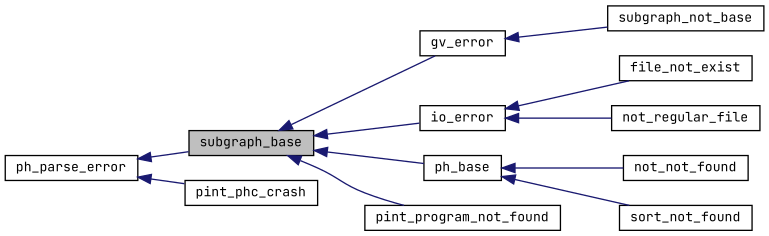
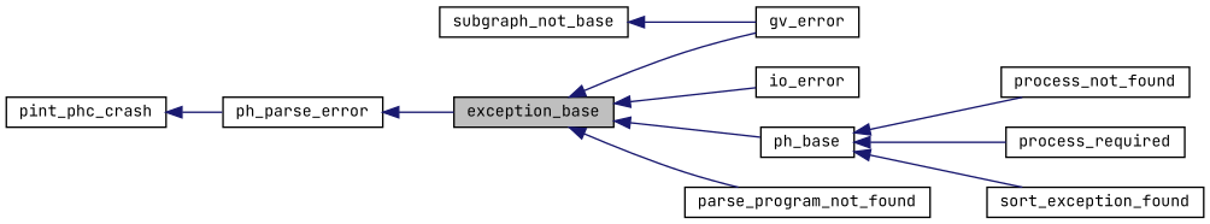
  digraph {
    fontname="JetBrains Mono"
    rankdir=LR
    node [color=black fillcolor=white fontname="JetBrains Mono" fontsize=10 shape=record style=filled]
    edge [color=midnightblue dir=back fontname="JetBrains Mono" fontsize=10 labelfontname=Helvetica labelfontsize=10 style=solid]
-   n1 [fillcolor=grey75 fontcolor=black height=0.2 label=subgraph_base width=0.4]
+   n1 [fillcolor=grey75 fontcolor=black height=0.2 label=exception_base width=0.4]
    n2 [height=0.2 label=gv_error width=0.4]
    n3 [height=0.2 label=io_error width=0.4]
    n4 [height=0.2 label=ph_base width=0.4]
-   n5 [height=0.2 label=pint_program_not_found width=0.4]
+   n5 [height=0.2 label=parse_program_not_found width=0.4]
    n6 [height=0.2 label=subgraph_not_base width=0.4]
-   n7 [height=0.2 label=file_not_exist width=0.4]
-   n8 [height=0.2 label=not_regular_file width=0.4]
-   n9 [height=0.2 label=not_not_found width=0.4]
-   n11 [height=0.2 label=sort_not_found width=0.4]
+   n9 [height=0.2 label=process_not_found width=0.4]
+   n10 [height=0.2 label=process_required width=0.4]
+   n11 [height=0.2 label=sort_exception_found width=0.4]
    n12 [height=0.2 label=ph_parse_error width=0.4]
    n13 [height=0.2 label=pint_phc_crash width=0.4]
    n1 -> n2
    n1 -> n3
    n1 -> n4
    n1 -> n5
-   n2 -> n6
-   n3 -> n7
-   n3 -> n8
+   n6 -> n2
    n4 -> n9
+   n4 -> n10
    n4 -> n11
    n12 -> n1
-   n12 -> n13
+   n13 -> n12
  }
